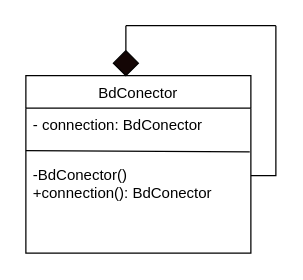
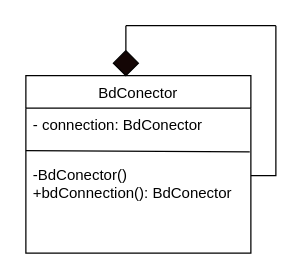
  <mxCell id="0" />
  <mxCell id="1" parent="0" />
  <mxCell id="2" value="BdConector" style="swimlane;fontStyle=0;align=center;verticalAlign=top;childLayout=stackLayout;horizontal=1;startSize=26;horizontalStack=0;resizeParent=1;resizeLast=0;collapsible=1;marginBottom=0;rounded=0;shadow=0;strokeWidth=1;" parent="1" vertex="1"><mxGeometry x="20" y="60" width="180" height="142" as="geometry"><mxRectangle x="130" y="380" width="160" height="26" as="alternateBounds" /></mxGeometry></mxCell>
  <mxCell id="3" value="- connection: BdConector" style="text;align=left;verticalAlign=top;spacingLeft=4;spacingRight=4;overflow=hidden;rotatable=0;points=[[0,0.5],[1,0.5]];portConstraint=eastwest;" parent="2" vertex="1"><mxGeometry y="26" width="180" height="26" as="geometry" /></mxCell>
- <mxCell id="4" value="&#10;-BdConector()&#10;+connection(): BdConector" style="text;align=left;verticalAlign=top;spacingLeft=4;spacingRight=4;overflow=hidden;rotatable=0;points=[[0,0.5],[1,0.5]];portConstraint=eastwest;" vertex="1" parent="2"><mxGeometry y="52" width="180" height="90" as="geometry" /></mxCell>
+ <mxCell id="4" value="&#10;-BdConector()&#10;+bdConnection(): BdConector" style="text;align=left;verticalAlign=top;spacingLeft=4;spacingRight=4;overflow=hidden;rotatable=0;points=[[0,0.5],[1,0.5]];portConstraint=eastwest;" vertex="1" parent="2"><mxGeometry y="52" width="180" height="90" as="geometry" /></mxCell>
  <mxCell id="5" value="" style="endArrow=none;html=1;rounded=0;" edge="1" parent="1"><mxGeometry width="50" height="50" relative="1" as="geometry"><mxPoint x="200" y="140" as="sourcePoint" /><mxPoint x="220" y="20" as="targetPoint" /><Array as="points"><mxPoint x="220" y="140" /></Array></mxGeometry></mxCell>
  <mxCell id="6" value="" style="endArrow=none;html=1;rounded=0;" edge="1" parent="1"><mxGeometry width="50" height="50" relative="1" as="geometry"><mxPoint x="100" y="20" as="sourcePoint" /><mxPoint x="220" y="20" as="targetPoint" /></mxGeometry></mxCell>
  <mxCell id="7" value="" style="endArrow=none;html=1;rounded=0;" edge="1" parent="1" target="8"><mxGeometry width="50" height="50" relative="1" as="geometry"><mxPoint x="100" y="50" as="sourcePoint" /><mxPoint x="100" y="20" as="targetPoint" /></mxGeometry></mxCell>
  <mxCell id="8" value="" style="rhombus;whiteSpace=wrap;html=1;fillColor=#140605;" vertex="1" parent="1"><mxGeometry x="90" y="40" width="20" height="20" as="geometry" /></mxCell>
  <mxCell id="9" value="" style="endArrow=none;html=1;rounded=0;exitX=0.5;exitY=0;exitDx=0;exitDy=0;" edge="1" parent="1" source="8"><mxGeometry width="50" height="50" relative="1" as="geometry"><mxPoint x="190" y="90" as="sourcePoint" /><mxPoint x="100" y="20" as="targetPoint" /></mxGeometry></mxCell>
  <mxCell id="10" value="" style="endArrow=none;html=1;rounded=0;entryX=0.995;entryY=0.099;entryDx=0;entryDy=0;entryPerimeter=0;" edge="1" parent="1" target="4"><mxGeometry width="50" height="50" relative="1" as="geometry"><mxPoint x="20" y="120" as="sourcePoint" /><mxPoint x="180" y="120" as="targetPoint" /></mxGeometry></mxCell>
